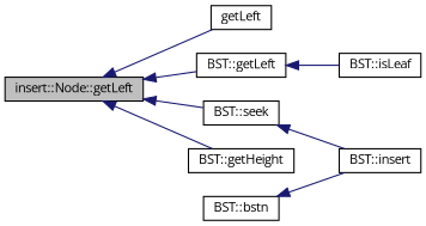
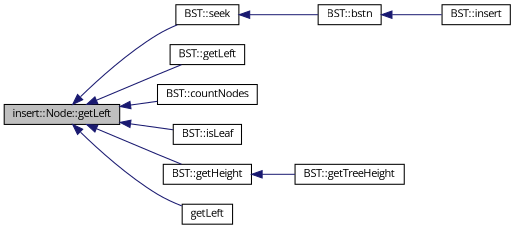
  digraph {
    fontname="Open Sans"
    rankdir=LR
    node [color=black fillcolor=white fontname="Open Sans" fontsize=10 shape=record style=filled]
    edge [color=midnightblue dir=back fontname="Open Sans" fontsize=10 labelfontname=Helvetica labelfontsize=10 style=solid]
    n1 [fillcolor=grey75 fontcolor=black height=0.2 label="insert::Node::getLeft" width=0.4]
    n2 [height=0.2 label="BST::seek" width=0.4]
    n3 [height=0.2 label="BST::getLeft" width=0.4]
+   n4 [height=0.2 label="BST::countNodes" width=0.4]
    n5 [height=0.2 label="BST::isLeaf" width=0.4]
    n6 [height=0.2 label="BST::getHeight" width=0.4]
    n7 [height=0.2 label=getLeft width=0.4]
    n8 [height=0.2 label="BST::bstn" width=0.4]
+   n9 [height=0.2 label="BST::getTreeHeight" width=0.4]
    n10 [height=0.2 label="BST::insert" width=0.4]
    n1 -> n2
    n1 -> n3
-   n3 -> n5
+   n1 -> n4
+   n1 -> n5
    n1 -> n6
    n1 -> n7
-   n2 -> n10
+   n2 -> n8
+   n6 -> n9
    n8 -> n10
  }
